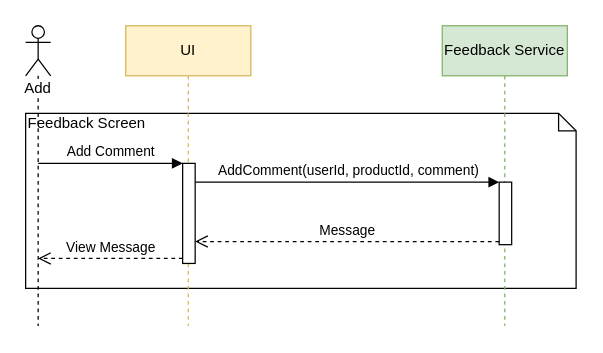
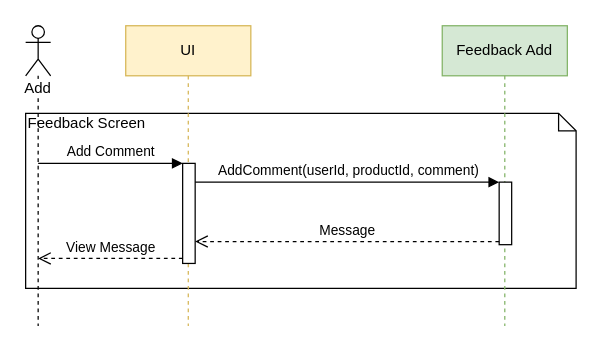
  <mxCell id="0" />
  <mxCell id="1" parent="0" />
  <mxCell id="2" value="Feedback Screen" style="shape=note;whiteSpace=wrap;html=1;size=14;verticalAlign=top;align=left;spacingTop=-6;" vertex="1" parent="1"><mxGeometry x="20" y="90" width="440" height="140" as="geometry" /></mxCell>
  <mxCell id="3" value="Add" style="shape=umlLifeline;participant=umlActor;perimeter=lifelinePerimeter;whiteSpace=wrap;html=1;container=1;collapsible=0;recursiveResize=0;verticalAlign=top;spacingTop=36;labelBackgroundColor=#ffffff;outlineConnect=0;" parent="1" vertex="1"><mxGeometry x="20" y="20" width="20" height="240" as="geometry" /></mxCell>
  <mxCell id="4" value="UI" style="shape=umlLifeline;perimeter=lifelinePerimeter;whiteSpace=wrap;html=1;container=1;collapsible=0;recursiveResize=0;outlineConnect=0;fillColor=#fff2cc;strokeColor=#d6b656;" parent="1" vertex="1"><mxGeometry x="100" y="20" width="100" height="240" as="geometry" /></mxCell>
  <mxCell id="5" value="" style="html=1;points=[];perimeter=orthogonalPerimeter;" parent="4" vertex="1"><mxGeometry x="45.5" y="110" width="10" height="80" as="geometry" /></mxCell>
- <mxCell id="6" value="Feedback Service" style="shape=umlLifeline;perimeter=lifelinePerimeter;whiteSpace=wrap;html=1;container=1;collapsible=0;recursiveResize=0;outlineConnect=0;fillColor=#d5e8d4;strokeColor=#82b366;" parent="1" vertex="1"><mxGeometry x="353" y="20" width="100" height="240" as="geometry" /></mxCell>
+ <mxCell id="6" value="Feedback Add" style="shape=umlLifeline;perimeter=lifelinePerimeter;whiteSpace=wrap;html=1;container=1;collapsible=0;recursiveResize=0;outlineConnect=0;fillColor=#d5e8d4;strokeColor=#82b366;" parent="1" vertex="1"><mxGeometry x="353" y="20" width="100" height="240" as="geometry" /></mxCell>
  <mxCell id="7" value="" style="html=1;points=[];perimeter=orthogonalPerimeter;" parent="6" vertex="1"><mxGeometry x="45.5" y="125" width="10" height="50" as="geometry" /></mxCell>
  <mxCell id="8" value="AddComment(userId, productId, comment)" style="html=1;verticalAlign=bottom;endArrow=block;entryX=0;entryY=0;" parent="1" source="5" target="7" edge="1"><mxGeometry relative="1" as="geometry"><mxPoint x="430.5" y="135" as="sourcePoint" /></mxGeometry></mxCell>
  <mxCell id="9" value="Message" style="html=1;verticalAlign=bottom;endArrow=open;dashed=1;endSize=8;exitX=0;exitY=0.95;" parent="1" source="7" target="5" edge="1"><mxGeometry relative="1" as="geometry"><mxPoint x="430.5" y="211" as="targetPoint" /></mxGeometry></mxCell>
  <mxCell id="10" value="Add Comment" style="html=1;verticalAlign=bottom;endArrow=block;entryX=0;entryY=0;" parent="1" target="5" edge="1"><mxGeometry relative="1" as="geometry"><mxPoint x="30" y="130" as="sourcePoint" /></mxGeometry></mxCell>
  <mxCell id="11" value="View Message" style="html=1;verticalAlign=bottom;endArrow=open;dashed=1;endSize=8;exitX=0;exitY=0.95;" parent="1" source="5" edge="1"><mxGeometry relative="1" as="geometry"><mxPoint x="30" y="206" as="targetPoint" /></mxGeometry></mxCell>
